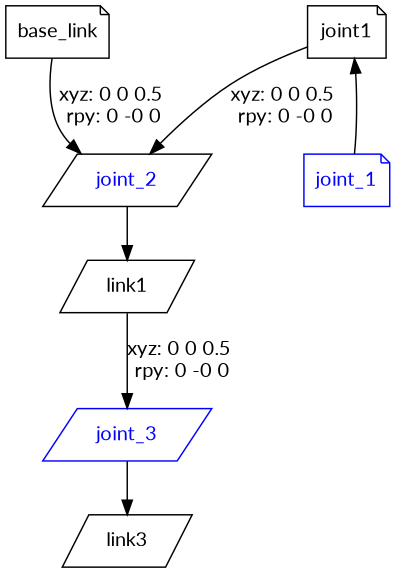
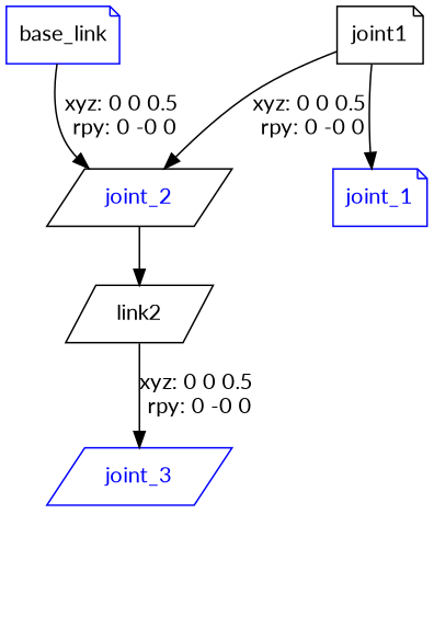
  digraph {
    fontname=Lato
    node [fontname=Lato shape=parallelogram]
    edge [fontname=Lato]
-   n1 [label=base_link shape=note]
+   n1 [label=base_link shape=note color=blue]
    joint_2 [color=black fontcolor=blue]
    joint_1 [color=blue fontcolor=blue shape=note]
    n4 [label=joint1 shape=note]
-   n5 [label=link1]
+   n5 [label=link2]
    joint_3 [color=blue fontcolor=blue]
-   n7 [label=link3]
    n1 -> joint_2 [label="xyz: 0 0 0.5 \nrpy: 0 -0 0"]
    joint_2 -> n5
-   joint_1 -> n4
+   n4 -> joint_1
    n4 -> joint_2 [label="xyz: 0 0 0.5 \nrpy: 0 -0 0"]
    n5 -> joint_3 [label="xyz: 0 0 0.5 \nrpy: 0 -0 0"]
-   joint_3 -> n7
  }
